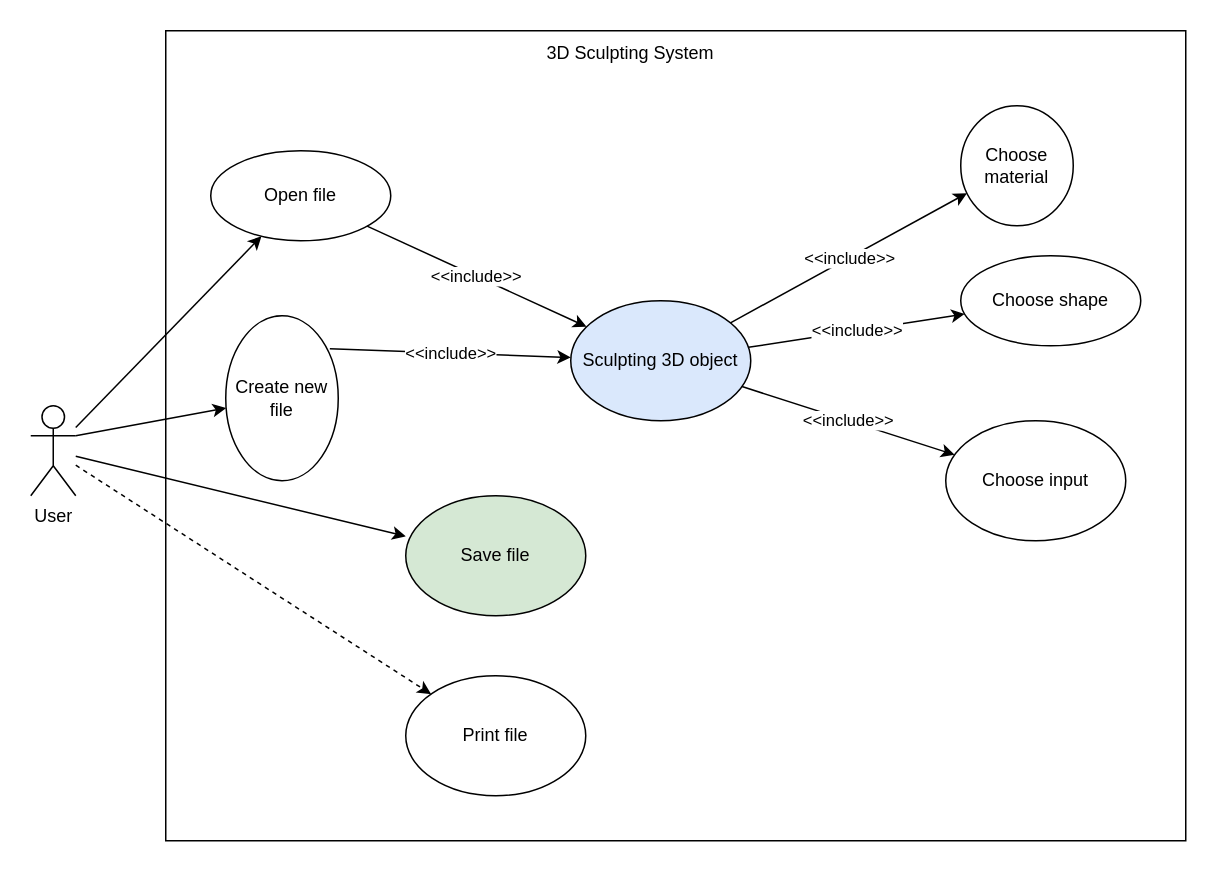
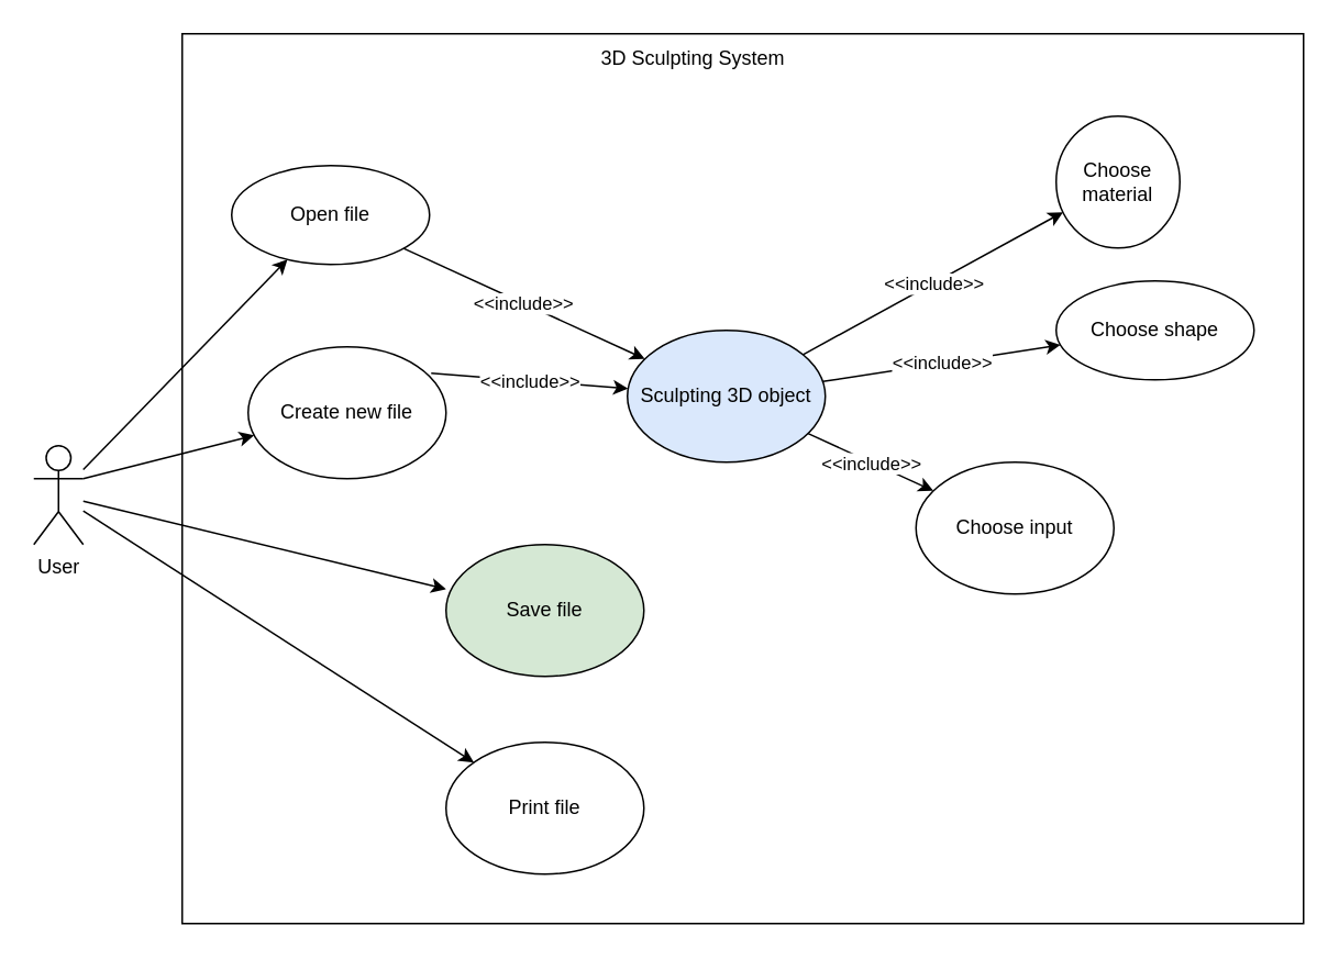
  <mxCell id="0" />
  <mxCell id="1" parent="0" />
  <mxCell id="2" value="User" style="shape=umlActor;verticalLabelPosition=bottom;verticalAlign=top;html=1;outlineConnect=0;" vertex="1" parent="1"><mxGeometry x="20" y="270" width="30" height="60" as="geometry" /></mxCell>
  <mxCell id="3" value="" style="rounded=0;whiteSpace=wrap;html=1;" vertex="1" parent="1"><mxGeometry x="110" y="20" width="680" height="540" as="geometry" /></mxCell>
  <mxCell id="4" value="Open file" style="ellipse;whiteSpace=wrap;html=1;" vertex="1" parent="1"><mxGeometry x="140" y="100" width="120" height="60" as="geometry" /></mxCell>
- <mxCell id="5" value="Create new file" style="ellipse;whiteSpace=wrap;html=1;" vertex="1" parent="1"><mxGeometry x="150" y="210" width="75" height="110" as="geometry" /></mxCell>
+ <mxCell id="5" value="Create new file" style="ellipse;whiteSpace=wrap;html=1;" vertex="1" parent="1"><mxGeometry x="150" y="210" width="120" height="80" as="geometry" /></mxCell>
  <mxCell id="6" value="Sculpting 3D object" style="ellipse;whiteSpace=wrap;html=1;fillColor=#dae8fc;" vertex="1" parent="1"><mxGeometry x="380" y="200" width="120" height="80" as="geometry" /></mxCell>
  <mxCell id="7" value="" style="endArrow=classic;html=1;rounded=0;" edge="1" parent="1" source="2" target="4"><mxGeometry width="50" height="50" relative="1" as="geometry"><mxPoint x="380" y="240" as="sourcePoint" /><mxPoint x="430" y="190" as="targetPoint" /></mxGeometry></mxCell>
  <mxCell id="8" value="" style="endArrow=classic;html=1;rounded=0;exitX=1;exitY=0.333;exitDx=0;exitDy=0;exitPerimeter=0;" edge="1" parent="1" source="2" target="5"><mxGeometry width="50" height="50" relative="1" as="geometry"><mxPoint x="140" y="300" as="sourcePoint" /><mxPoint x="430" y="190" as="targetPoint" /></mxGeometry></mxCell>
  <mxCell id="9" value="Save file" style="ellipse;whiteSpace=wrap;html=1;fillColor=#d5e8d4;" vertex="1" parent="1"><mxGeometry x="270" y="330" width="120" height="80" as="geometry" /></mxCell>
  <mxCell id="10" value="3D Sculpting System" style="text;html=1;strokeColor=none;fillColor=none;align=center;verticalAlign=middle;whiteSpace=wrap;rounded=0;shadow=0;" vertex="1" parent="1"><mxGeometry x="340" y="20" width="160" height="30" as="geometry" /></mxCell>
  <mxCell id="11" value="Print file" style="ellipse;whiteSpace=wrap;html=1;" vertex="1" parent="1"><mxGeometry x="270" y="450" width="120" height="80" as="geometry" /></mxCell>
  <mxCell id="12" value="" style="endArrow=classic;html=1;rounded=0;entryX=0;entryY=0.338;entryDx=0;entryDy=0;entryPerimeter=0;" edge="1" parent="1" source="2" target="9"><mxGeometry width="50" height="50" relative="1" as="geometry"><mxPoint x="380" y="340" as="sourcePoint" /><mxPoint x="430" y="290" as="targetPoint" /></mxGeometry></mxCell>
- <mxCell id="13" value="" style="endArrow=classic;html=1;rounded=0;dashed=1;" edge="1" parent="1" source="2" target="11"><mxGeometry width="50" height="50" relative="1" as="geometry"><mxPoint x="380" y="340" as="sourcePoint" /><mxPoint x="430" y="290" as="targetPoint" /></mxGeometry></mxCell>
+ <mxCell id="13" value="" style="endArrow=classic;html=1;rounded=0;" edge="1" parent="1" source="2" target="11"><mxGeometry width="50" height="50" relative="1" as="geometry"><mxPoint x="380" y="340" as="sourcePoint" /><mxPoint x="430" y="290" as="targetPoint" /></mxGeometry></mxCell>
  <mxCell id="14" value="" style="endArrow=classic;html=1;rounded=0;" edge="1" parent="1" source="4" target="6"><mxGeometry relative="1" as="geometry"><mxPoint x="350" y="320" as="sourcePoint" /><mxPoint x="450" y="320" as="targetPoint" /></mxGeometry></mxCell>
  <mxCell id="15" value="&amp;lt;&amp;lt;include&amp;gt;&amp;gt;" style="edgeLabel;resizable=0;html=1;align=center;verticalAlign=middle;shadow=0;" connectable="0" vertex="1" parent="14"><mxGeometry relative="1" as="geometry" /></mxCell>
  <mxCell id="16" value="" style="endArrow=classic;html=1;rounded=0;exitX=0.925;exitY=0.2;exitDx=0;exitDy=0;exitPerimeter=0;" edge="1" parent="1" source="5" target="6"><mxGeometry relative="1" as="geometry"><mxPoint x="350" y="320" as="sourcePoint" /><mxPoint x="450" y="320" as="targetPoint" /></mxGeometry></mxCell>
  <mxCell id="17" value="&amp;lt;&amp;lt;include&amp;gt;&amp;gt;" style="edgeLabel;resizable=0;html=1;align=center;verticalAlign=middle;shadow=0;" connectable="0" vertex="1" parent="16"><mxGeometry relative="1" as="geometry" /></mxCell>
  <mxCell id="18" value="Choose shape" style="ellipse;whiteSpace=wrap;html=1;shadow=0;" vertex="1" parent="1"><mxGeometry x="640" y="170" width="120" height="60" as="geometry" /></mxCell>
  <mxCell id="19" value="Choose material" style="ellipse;whiteSpace=wrap;html=1;shadow=0;" vertex="1" parent="1"><mxGeometry x="640" y="70" width="75" height="80" as="geometry" /></mxCell>
- <mxCell id="20" value="Choose input" style="ellipse;whiteSpace=wrap;html=1;shadow=0;" vertex="1" parent="1"><mxGeometry x="630" y="280" width="120" height="80" as="geometry" /></mxCell>
+ <mxCell id="20" value="Choose input" style="ellipse;whiteSpace=wrap;html=1;shadow=0;" vertex="1" parent="1"><mxGeometry x="555" y="280" width="120" height="80" as="geometry" /></mxCell>
  <mxCell id="21" value="" style="endArrow=classic;html=1;rounded=0;" edge="1" parent="1" source="6" target="18"><mxGeometry relative="1" as="geometry"><mxPoint x="350" y="320" as="sourcePoint" /><mxPoint x="450" y="320" as="targetPoint" /></mxGeometry></mxCell>
  <mxCell id="22" value="&amp;lt;&amp;lt;include&amp;gt;&amp;gt;" style="edgeLabel;resizable=0;html=1;align=center;verticalAlign=middle;shadow=0;" connectable="0" vertex="1" parent="21"><mxGeometry relative="1" as="geometry" /></mxCell>
  <mxCell id="23" value="" style="endArrow=classic;html=1;rounded=0;" edge="1" parent="1" source="6" target="20"><mxGeometry relative="1" as="geometry"><mxPoint x="479.997" y="266.38" as="sourcePoint" /><mxPoint x="621.749" y="250.002" as="targetPoint" /></mxGeometry></mxCell>
  <mxCell id="24" value="&amp;lt;&amp;lt;include&amp;gt;&amp;gt;" style="edgeLabel;resizable=0;html=1;align=center;verticalAlign=middle;shadow=0;" connectable="0" vertex="1" parent="23"><mxGeometry relative="1" as="geometry" /></mxCell>
  <mxCell id="25" value="" style="endArrow=classic;html=1;rounded=0;" edge="1" parent="1" source="6" target="19"><mxGeometry relative="1" as="geometry"><mxPoint x="488.246" y="104.529" as="sourcePoint" /><mxPoint x="629.999" y="150.001" as="targetPoint" /></mxGeometry></mxCell>
  <mxCell id="26" value="&amp;lt;&amp;lt;include&amp;gt;&amp;gt;" style="edgeLabel;resizable=0;html=1;align=center;verticalAlign=middle;shadow=0;" connectable="0" vertex="1" parent="25"><mxGeometry relative="1" as="geometry" /></mxCell>
